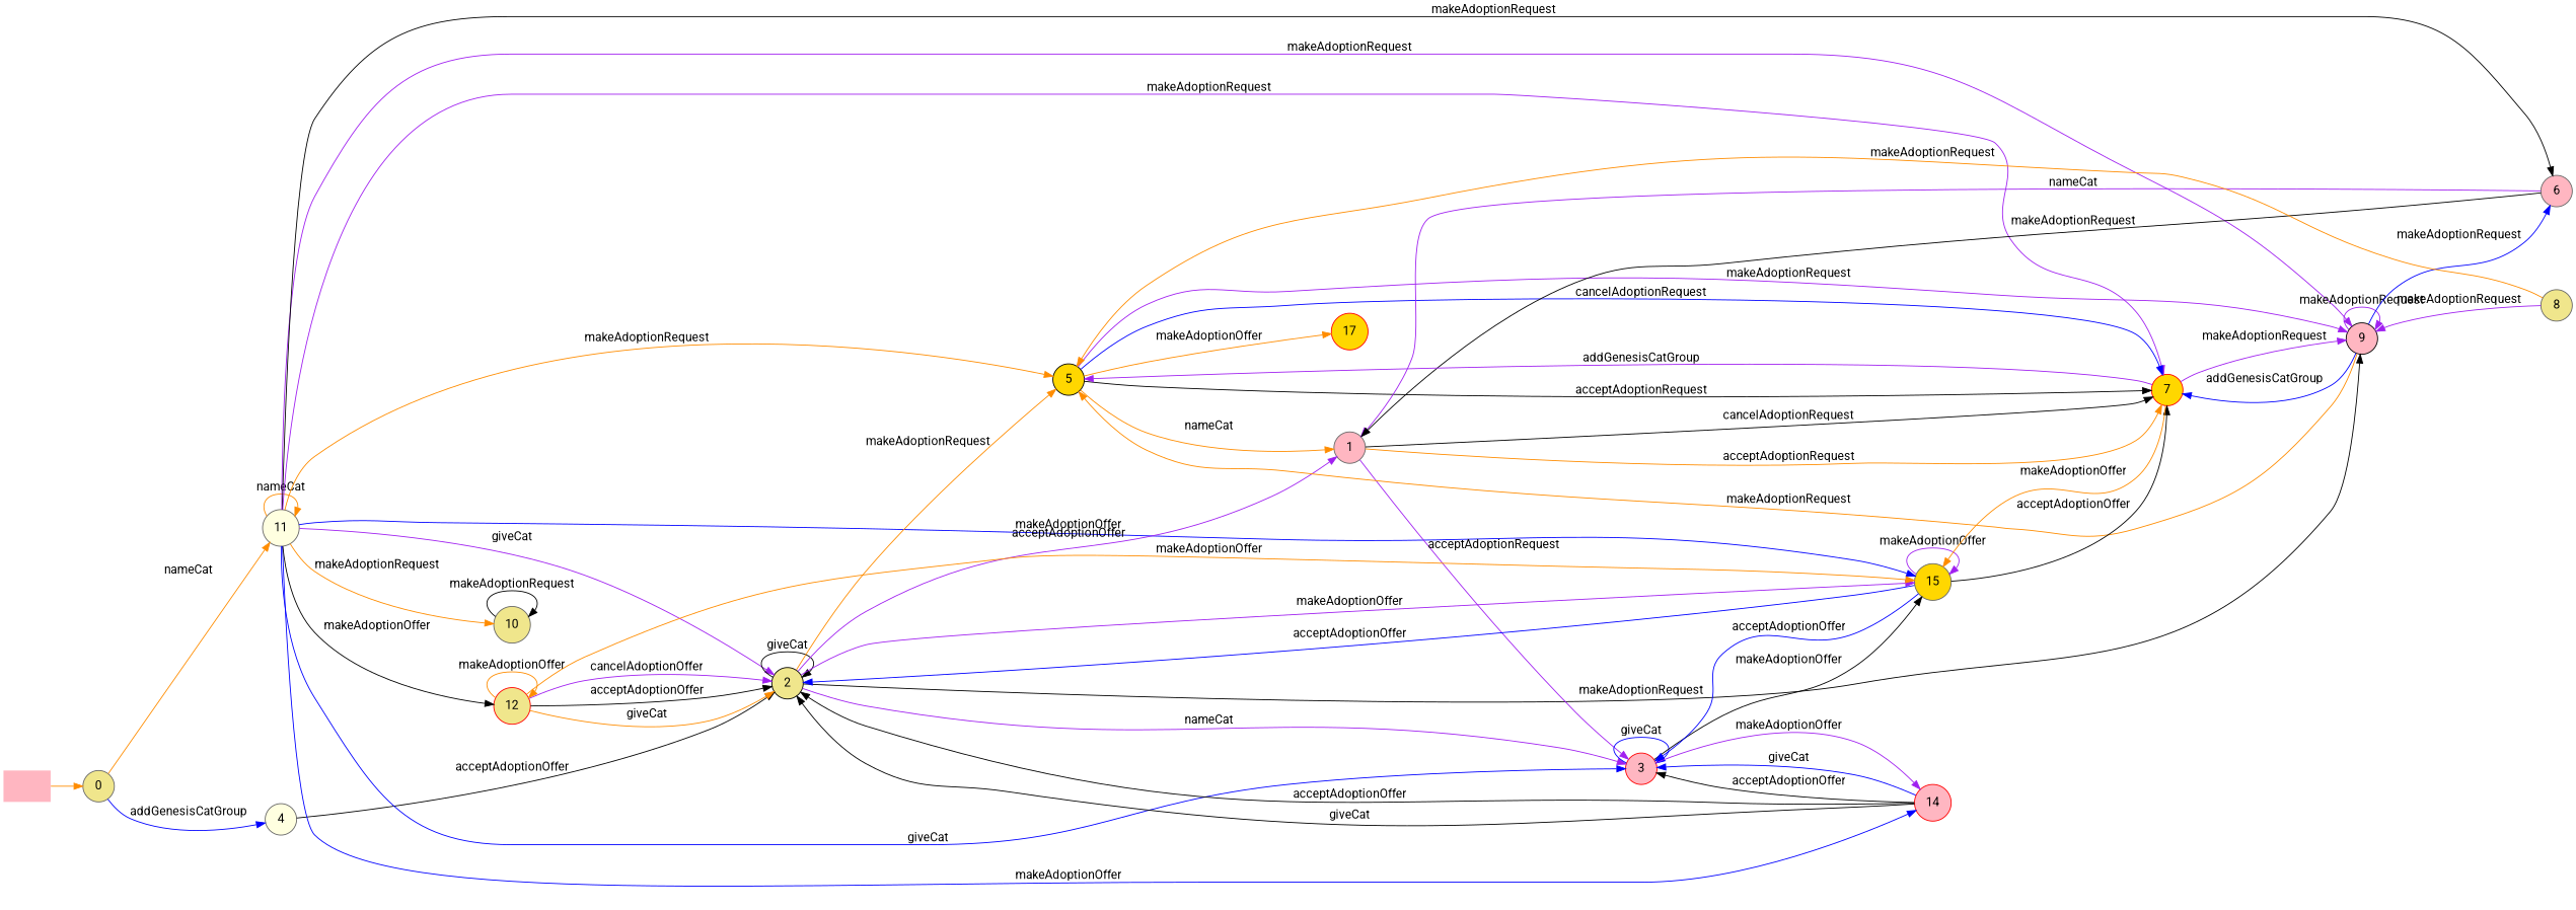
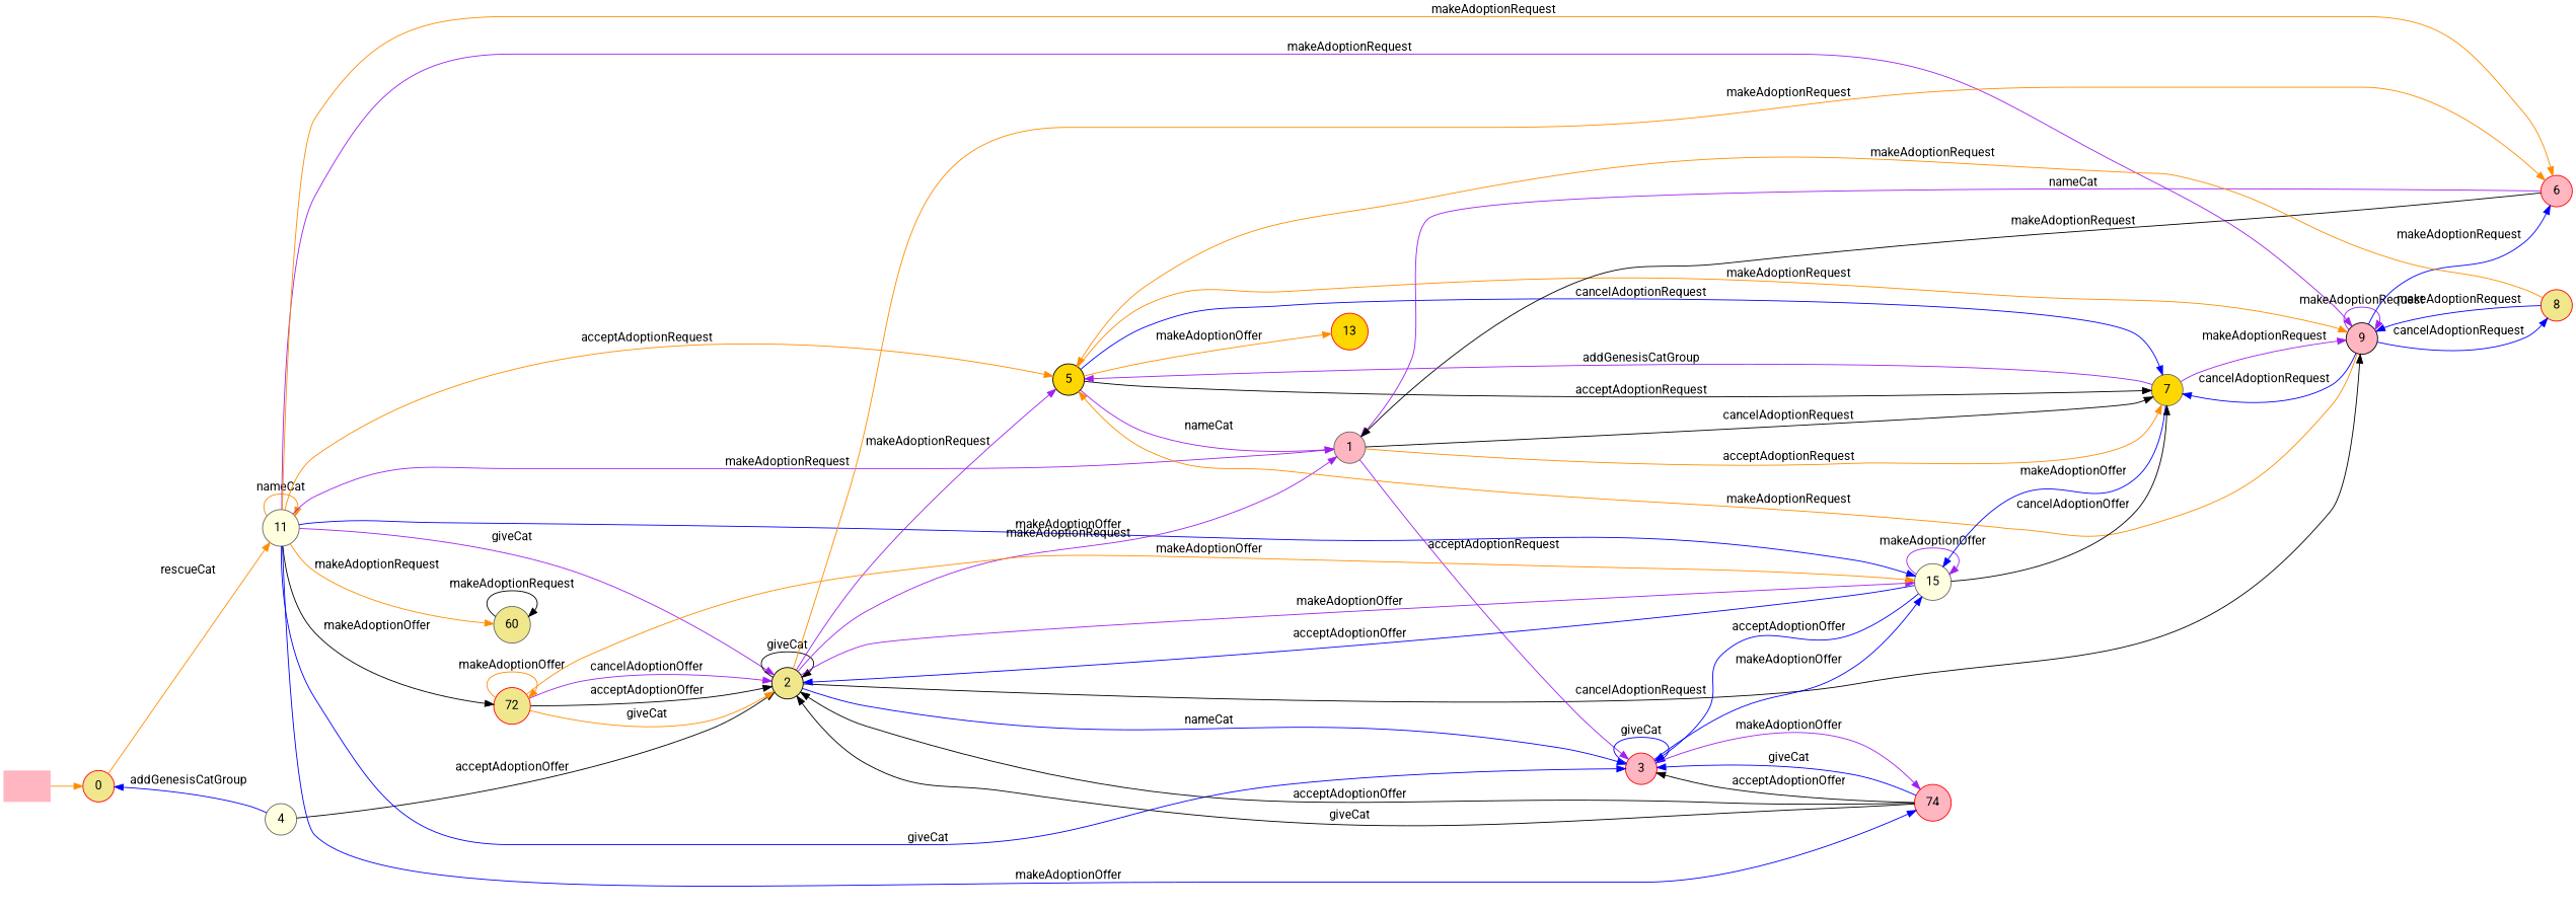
  digraph {
    fontname=Roboto
    rankdir=LR
    node [color=red fillcolor=lightpink fontname=Roboto shape=circle style=filled]
    edge [color=purple fontname=Roboto]
    "" [color=black shape=plaintext]
-   n2 [color=gray40 fillcolor=khaki label=0]
+   n2 [fillcolor=khaki label=0]
    n3 [color=gray40 fillcolor=lightyellow label=4]
    n4 [color=gray40 fillcolor=lightyellow label=11]
    n5 [color=black fillcolor=khaki label=2]
    n6 [color=black fillcolor=gold label=5]
    n7 [color=gray40 label=1]
    n8 [color=black label=9]
    n9 [label=3]
-   n10 [color=gray40 label=6]
-   n11 [color=gray40 fillcolor=gold label=15]
-   n12 [fillcolor=gold label=17]
-   n13 [fillcolor=gold label=7]
-   n14 [color=gray40 fillcolor=khaki label=8]
-   n15 [color=gray40 fillcolor=khaki label=10]
-   n16 [label=14]
-   n17 [fillcolor=khaki label=12]
+   n10 [label=6]
+   n11 [color=gray40 fillcolor=lightyellow label=15]
+   n12 [fillcolor=gold label=13]
+   n13 [color=gray40 fillcolor=gold label=7]
+   n14 [fillcolor=khaki label=8]
+   n15 [color=gray40 fillcolor=khaki label=60]
+   n16 [label=74]
+   n17 [fillcolor=khaki label=72]
    "" -> n2 [color=darkorange]
-   n2 -> n3 [color=blue label=addGenesisCatGroup]
-   n2 -> n4 [color=darkorange label=nameCat]
+   n3 -> n2 [color=blue label=addGenesisCatGroup]
+   n2 -> n4 [color=darkorange label=rescueCat]
    n3 -> n5 [color=black label=acceptAdoptionOffer]
    n4 -> n4 [color=darkorange label=nameCat]
    n4 -> n5 [label=giveCat]
-   n4 -> n6 [color=darkorange label=makeAdoptionRequest]
-   n4 -> n13 [label=makeAdoptionRequest]
+   n4 -> n6 [color=darkorange label=acceptAdoptionRequest]
+   n4 -> n7 [label=makeAdoptionRequest]
    n4 -> n8 [label=makeAdoptionRequest]
    n4 -> n9 [color=blue label=giveCat]
-   n4 -> n10 [color=black label=makeAdoptionRequest]
+   n4 -> n10 [color=darkorange label=makeAdoptionRequest]
    n4 -> n11 [color=blue label=makeAdoptionOffer]
    n4 -> n15 [color=darkorange label=makeAdoptionRequest]
    n4 -> n16 [color=blue label=makeAdoptionOffer]
    n4 -> n17 [color=black label=makeAdoptionOffer]
    n5 -> n5 [color=black label=giveCat]
-   n5 -> n6 [color=darkorange label=makeAdoptionRequest]
-   n5 -> n7 [label=acceptAdoptionOffer]
-   n5 -> n8 [color=black label=makeAdoptionRequest]
-   n5 -> n9 [label=nameCat]
+   n5 -> n6 [label=makeAdoptionRequest]
+   n5 -> n7 [label=makeAdoptionRequest]
+   n5 -> n8 [color=black label=cancelAdoptionRequest]
+   n5 -> n9 [color=blue label=nameCat]
+   n5 -> n10 [color=darkorange label=makeAdoptionRequest]
    n5 -> n11 [label=makeAdoptionOffer]
-   n6 -> n7 [color=darkorange label=nameCat]
-   n6 -> n8 [label=makeAdoptionRequest]
+   n6 -> n7 [label=nameCat]
+   n6 -> n8 [color=darkorange label=makeAdoptionRequest]
    n6 -> n12 [color=darkorange label=makeAdoptionOffer]
    n6 -> n13 [color=black label=acceptAdoptionRequest]
    n6 -> n13 [color=blue label=cancelAdoptionRequest]
    n7 -> n9 [label=acceptAdoptionRequest]
    n7 -> n13 [color=darkorange label=acceptAdoptionRequest]
    n7 -> n13 [color=black label=cancelAdoptionRequest]
    n8 -> n6 [color=darkorange label=makeAdoptionRequest]
    n8 -> n8 [label=makeAdoptionRequest]
    n8 -> n10 [color=blue label=makeAdoptionRequest]
-   n8 -> n13 [color=blue label=addGenesisCatGroup]
+   n8 -> n13 [color=blue label=cancelAdoptionRequest]
+   n8 -> n14 [color=blue label=cancelAdoptionRequest]
    n9 -> n9 [color=blue label=giveCat]
-   n9 -> n11 [color=black label=makeAdoptionOffer]
+   n9 -> n11 [color=blue label=makeAdoptionOffer]
    n9 -> n16 [label=makeAdoptionOffer]
    n10 -> n7 [label=nameCat]
    n10 -> n7 [color=black label=makeAdoptionRequest]
    n11 -> n5 [color=blue label=acceptAdoptionOffer]
    n11 -> n9 [color=blue label=acceptAdoptionOffer]
    n11 -> n11 [label=makeAdoptionOffer]
-   n11 -> n13 [color=black label=acceptAdoptionOffer]
+   n11 -> n13 [color=black label=cancelAdoptionOffer]
    n13 -> n6 [label=addGenesisCatGroup]
    n13 -> n8 [label=makeAdoptionRequest]
-   n13 -> n11 [color=darkorange label=makeAdoptionOffer]
+   n13 -> n11 [color=blue label=makeAdoptionOffer]
    n14 -> n6 [color=darkorange label=makeAdoptionRequest]
-   n14 -> n8 [label=makeAdoptionRequest]
+   n14 -> n8 [color=blue label=makeAdoptionRequest]
    n15 -> n15 [color=black label=makeAdoptionRequest]
    n16 -> n5 [color=black label=acceptAdoptionOffer]
    n16 -> n5 [color=black label=giveCat]
    n16 -> n9 [color=black label=acceptAdoptionOffer]
    n16 -> n9 [color=blue label=giveCat]
    n17 -> n5 [label=cancelAdoptionOffer]
    n17 -> n5 [color=black label=acceptAdoptionOffer]
    n17 -> n5 [color=darkorange label=giveCat]
    n17 -> n11 [color=darkorange label=makeAdoptionOffer]
    n17 -> n17 [color=darkorange label=makeAdoptionOffer]
  }
